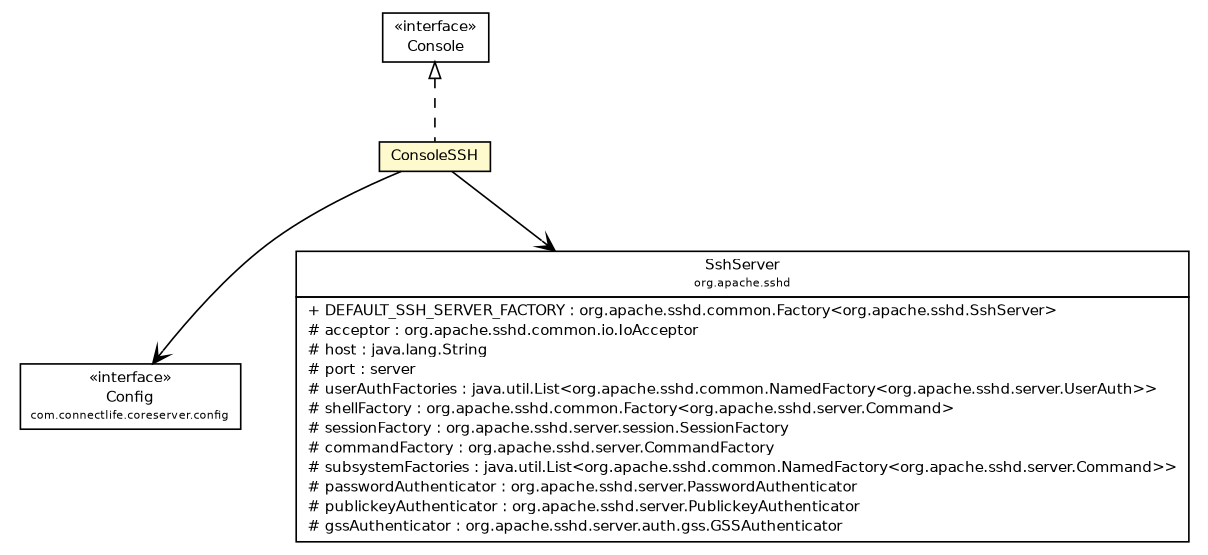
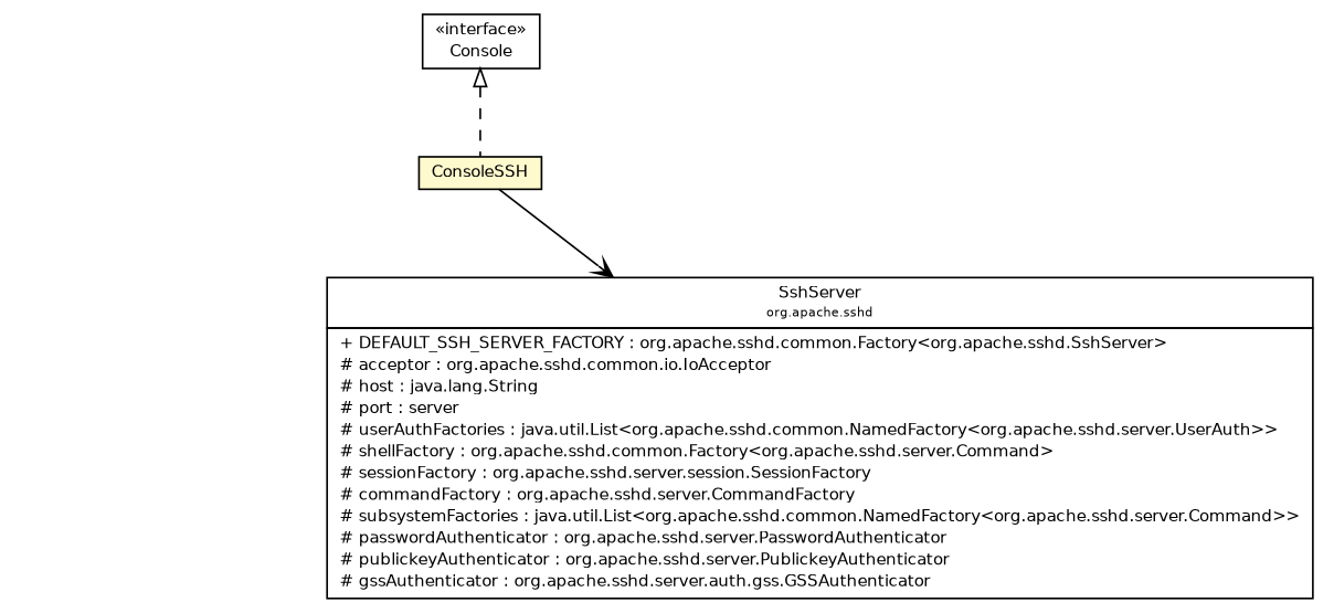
  digraph {
    nodesep=0.25
    ranksep=0.5
    node [fontcolor=black fontname=Helvetica fontsize=9.0 shape=plaintext]
    edge [arrowhead=open color=black fontcolor=black fontname=Helvetica fontsize=10.0 headport=p labelfontname=Helvetica labelfontsize=10 tailport=p]
    n1 [label=<<table title="com.connectlife.coreserver.console.ConsoleSSH" border="0" cellborder="1" cellspacing="0" cellpadding="2" port="p" bgcolor="lemonChiffon" href="./ConsoleSSH.html"> 		<tr><td><table border="0" cellspacing="0" cellpadding="1"> <tr><td align="center" balign="center"> ConsoleSSH </td></tr> 		</table></td></tr> 		</table>>]
-   n2 [label=<<table title="com.connectlife.coreserver.config.Config" border="0" cellborder="1" cellspacing="0" cellpadding="2" port="p" href="../config/Config.html"> 		<tr><td><table border="0" cellspacing="0" cellpadding="1"> <tr><td align="center" balign="center"> &#171;interface&#187; </td></tr> <tr><td align="center" balign="center"> Config </td></tr> <tr><td align="center" balign="center"><font point-size="7.0"> com.connectlife.coreserver.config </font></td></tr> 		</table></td></tr> 		</table>>]
    n3 [label=<<table title="org.apache.sshd.SshServer" border="0" cellborder="1" cellspacing="0" cellpadding="2" port="p" href="http://java.sun.com/j2se/1.4.2/docs/api/org/apache/sshd/SshServer.html"> 		<tr><td><table border="0" cellspacing="0" cellpadding="1"> <tr><td align="center" balign="center"> SshServer </td></tr> <tr><td align="center" balign="center"><font point-size="7.0"> org.apache.sshd </font></td></tr> 		</table></td></tr> 		<tr><td><table border="0" cellspacing="0" cellpadding="1"> <tr><td align="left" balign="left"> + DEFAULT_SSH_SERVER_FACTORY : org.apache.sshd.common.Factory&lt;org.apache.sshd.SshServer&gt; </td></tr> <tr><td align="left" balign="left"> # acceptor : org.apache.sshd.common.io.IoAcceptor </td></tr> <tr><td align="left" balign="left"> # host : java.lang.String </td></tr> <tr><td align="left" balign="left"> # port : server </td></tr> <tr><td align="left" balign="left"> # userAuthFactories : java.util.List&lt;org.apache.sshd.common.NamedFactory&lt;org.apache.sshd.server.UserAuth&gt;&gt; </td></tr> <tr><td align="left" balign="left"> # shellFactory : org.apache.sshd.common.Factory&lt;org.apache.sshd.server.Command&gt; </td></tr> <tr><td align="left" balign="left"> # sessionFactory : org.apache.sshd.server.session.SessionFactory </td></tr> <tr><td align="left" balign="left"> # commandFactory : org.apache.sshd.server.CommandFactory </td></tr> <tr><td align="left" balign="left"> # subsystemFactories : java.util.List&lt;org.apache.sshd.common.NamedFactory&lt;org.apache.sshd.server.Command&gt;&gt; </td></tr> <tr><td align="left" balign="left"> # passwordAuthenticator : org.apache.sshd.server.PasswordAuthenticator </td></tr> <tr><td align="left" balign="left"> # publickeyAuthenticator : org.apache.sshd.server.PublickeyAuthenticator </td></tr> <tr><td align="left" balign="left"> # gssAuthenticator : org.apache.sshd.server.auth.gss.GSSAuthenticator </td></tr> 		</table></td></tr> 		</table>>]
    n4 [label=<<table title="com.connectlife.coreserver.console.Console" border="0" cellborder="1" cellspacing="0" cellpadding="2" port="p" href="./Console.html"> 		<tr><td><table border="0" cellspacing="0" cellpadding="1"> <tr><td align="center" balign="center"> &#171;interface&#187; </td></tr> <tr><td align="center" balign="center"> Console </td></tr> 		</table></td></tr> 		</table>>]
-   n1 -> n2
    n1 -> n3
    n4 -> n1 [arrowtail=empty dir=back fontsize=10 style=dashed arrowhead="" color="" fontcolor=""]
  }
